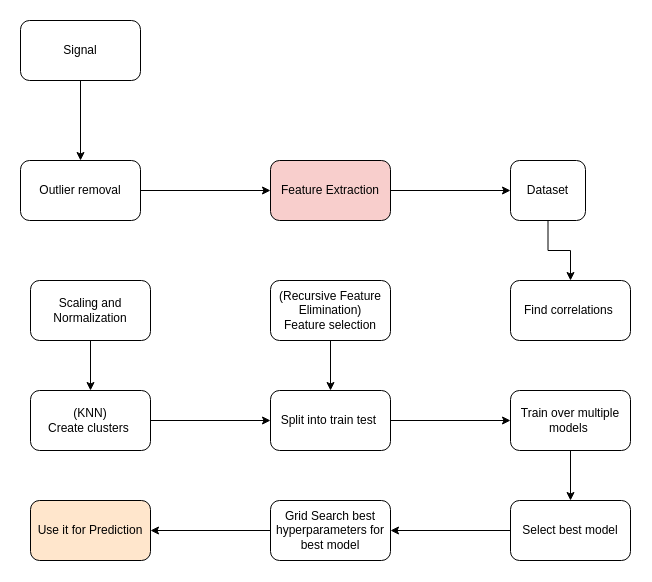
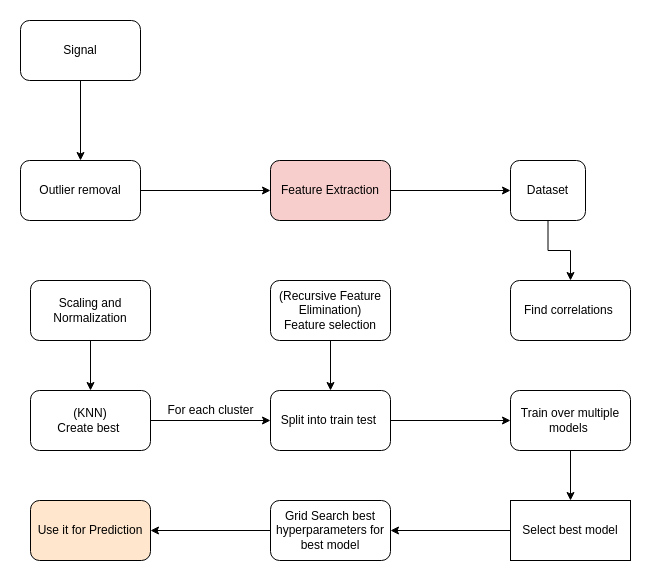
  <mxCell id="0" />
  <mxCell id="1" parent="0" />
  <mxCell id="2" style="edgeStyle=orthogonalEdgeStyle;rounded=0;orthogonalLoop=1;jettySize=auto;html=1;exitX=0.5;exitY=1;exitDx=0;exitDy=0;entryX=0.5;entryY=0;entryDx=0;entryDy=0;" edge="1" parent="1" source="3" target="4"><mxGeometry relative="1" as="geometry" /></mxCell>
  <mxCell id="3" value="Dataset" style="rounded=1;whiteSpace=wrap;html=1;" vertex="1" parent="1"><mxGeometry x="510" y="160" width="75" height="60" as="geometry" /></mxCell>
  <mxCell id="4" value="Find correlations&amp;nbsp;" style="rounded=1;whiteSpace=wrap;html=1;" vertex="1" parent="1"><mxGeometry x="510" y="280" width="120" height="60" as="geometry" /></mxCell>
  <mxCell id="5" style="edgeStyle=orthogonalEdgeStyle;rounded=0;orthogonalLoop=1;jettySize=auto;html=1;" edge="1" parent="1" source="6" target="26"><mxGeometry relative="1" as="geometry" /></mxCell>
  <mxCell id="6" value="Signal" style="rounded=1;whiteSpace=wrap;html=1;" vertex="1" parent="1"><mxGeometry x="20" width="120" height="60" as="geometry" y="20" /></mxCell>
  <mxCell id="7" style="edgeStyle=orthogonalEdgeStyle;rounded=0;orthogonalLoop=1;jettySize=auto;html=1;" edge="1" parent="1" source="8" target="3"><mxGeometry relative="1" as="geometry" /></mxCell>
  <mxCell id="8" value="Feature Extraction" style="rounded=1;whiteSpace=wrap;html=1;fillColor=#f8cecc;" vertex="1" parent="1"><mxGeometry x="270" y="160" width="120" height="60" as="geometry" /></mxCell>
  <mxCell id="9" style="edgeStyle=orthogonalEdgeStyle;rounded=0;orthogonalLoop=1;jettySize=auto;html=1;" edge="1" parent="1" source="10" target="16"><mxGeometry relative="1" as="geometry" /></mxCell>
  <mxCell id="10" value="(Recursive Feature Elimination) &lt;br&gt;Feature selection" style="rounded=1;whiteSpace=wrap;html=1;" vertex="1" parent="1"><mxGeometry x="270" y="280" width="120" height="60" as="geometry" /></mxCell>
  <mxCell id="11" style="edgeStyle=orthogonalEdgeStyle;rounded=0;orthogonalLoop=1;jettySize=auto;html=1;" edge="1" parent="1" source="12" target="14"><mxGeometry relative="1" as="geometry" /></mxCell>
  <mxCell id="12" value="Scaling and Normalization" style="rounded=1;whiteSpace=wrap;html=1;" vertex="1" parent="1"><mxGeometry x="30" y="280" width="120" height="60" as="geometry" /></mxCell>
  <mxCell id="13" style="edgeStyle=orthogonalEdgeStyle;rounded=0;orthogonalLoop=1;jettySize=auto;html=1;entryX=0;entryY=0.5;entryDx=0;entryDy=0;" edge="1" parent="1" source="14" target="16"><mxGeometry relative="1" as="geometry" /></mxCell>
- <mxCell id="14" value="(KNN)&lt;br&gt;Create clusters&amp;nbsp;" style="rounded=1;whiteSpace=wrap;html=1;" vertex="1" parent="1"><mxGeometry x="30" y="390" width="120" height="60" as="geometry" /></mxCell>
+ <mxCell id="14" value="(KNN)&lt;br&gt;Create best&amp;nbsp;" style="rounded=1;whiteSpace=wrap;html=1;" vertex="1" parent="1"><mxGeometry x="30" y="390" width="120" height="60" as="geometry" /></mxCell>
  <mxCell id="15" style="edgeStyle=orthogonalEdgeStyle;rounded=0;orthogonalLoop=1;jettySize=auto;html=1;" edge="1" parent="1" source="16" target="19"><mxGeometry relative="1" as="geometry" /></mxCell>
  <mxCell id="16" value="Split into train test&amp;nbsp;" style="rounded=1;whiteSpace=wrap;html=1;" vertex="1" parent="1"><mxGeometry x="270" y="390" width="120" height="60" as="geometry" /></mxCell>
+ <mxCell id="17" value="For each cluster" style="text;html=1;align=center;verticalAlign=middle;resizable=0;points=[];autosize=1;" vertex="1" parent="1"><mxGeometry x="160" y="400" width="100" height="20" as="geometry" /></mxCell>
  <mxCell id="18" style="edgeStyle=orthogonalEdgeStyle;rounded=0;orthogonalLoop=1;jettySize=auto;html=1;" edge="1" parent="1" source="19" target="21"><mxGeometry relative="1" as="geometry" /></mxCell>
  <mxCell id="19" value="Train over multiple models&amp;nbsp;" style="rounded=1;whiteSpace=wrap;html=1;" vertex="1" parent="1"><mxGeometry x="510" y="390" width="120" height="60" as="geometry" /></mxCell>
  <mxCell id="20" style="edgeStyle=orthogonalEdgeStyle;rounded=0;orthogonalLoop=1;jettySize=auto;html=1;" edge="1" parent="1" source="21" target="23"><mxGeometry relative="1" as="geometry" /></mxCell>
- <mxCell id="21" value="Select best model" style="rounded=1;whiteSpace=wrap;html=1;" vertex="1" parent="1"><mxGeometry x="510" y="500" width="120" height="60" as="geometry" /></mxCell>
+ <mxCell id="21" value="Select best model" style="whiteSpace=wrap;html=1;rounded=0;" vertex="1" parent="1"><mxGeometry x="510" y="500" width="120" height="60" as="geometry" /></mxCell>
  <mxCell id="22" style="edgeStyle=orthogonalEdgeStyle;rounded=0;orthogonalLoop=1;jettySize=auto;html=1;" edge="1" parent="1" source="23" target="24"><mxGeometry relative="1" as="geometry" /></mxCell>
  <mxCell id="23" value="Grid Search best hyperparameters for best model&lt;span style=&quot;color: rgba(0 , 0 , 0 , 0) ; font-family: monospace ; font-size: 0px&quot;&gt;%3CmxGraphModel%3E%3Croot%3E%3CmxCell%20id%3D%220%22%2F%3E%3CmxCell%20id%3D%221%22%20parent%3D%220%22%2F%3E%3CmxCell%20id%3D%222%22%20value%3D%22Train%20over%20multiple%20models%26amp%3Bnbsp%3B%22%20style%3D%22rounded%3D1%3BwhiteSpace%3Dwrap%3Bhtml%3D1%3B%22%20vertex%3D%221%22%20parent%3D%221%22%3E%3CmxGeometry%20x%3D%22590%22%20y%3D%22370%22%20width%3D%22120%22%20height%3D%2260%22%20as%3D%22geometry%22%2F%3E%3C%2FmxCell%3E%3C%2Froot%3E%3C%2FmxGraphModel%3E&lt;/span&gt;" style="rounded=1;whiteSpace=wrap;html=1;" vertex="1" parent="1"><mxGeometry x="270" y="500" width="120" height="60" as="geometry" /></mxCell>
  <mxCell id="24" value="Use it for Prediction" style="rounded=1;whiteSpace=wrap;html=1;fillColor=#ffe6cc;" vertex="1" parent="1"><mxGeometry x="30" y="500" width="120" height="60" as="geometry" /></mxCell>
  <mxCell id="25" style="edgeStyle=orthogonalEdgeStyle;rounded=0;orthogonalLoop=1;jettySize=auto;html=1;" edge="1" parent="1" source="26" target="8"><mxGeometry relative="1" as="geometry" /></mxCell>
  <mxCell id="26" value="Outlier removal" style="rounded=1;whiteSpace=wrap;html=1;" vertex="1" parent="1"><mxGeometry x="20" y="160" width="120" height="60" as="geometry" /></mxCell>
